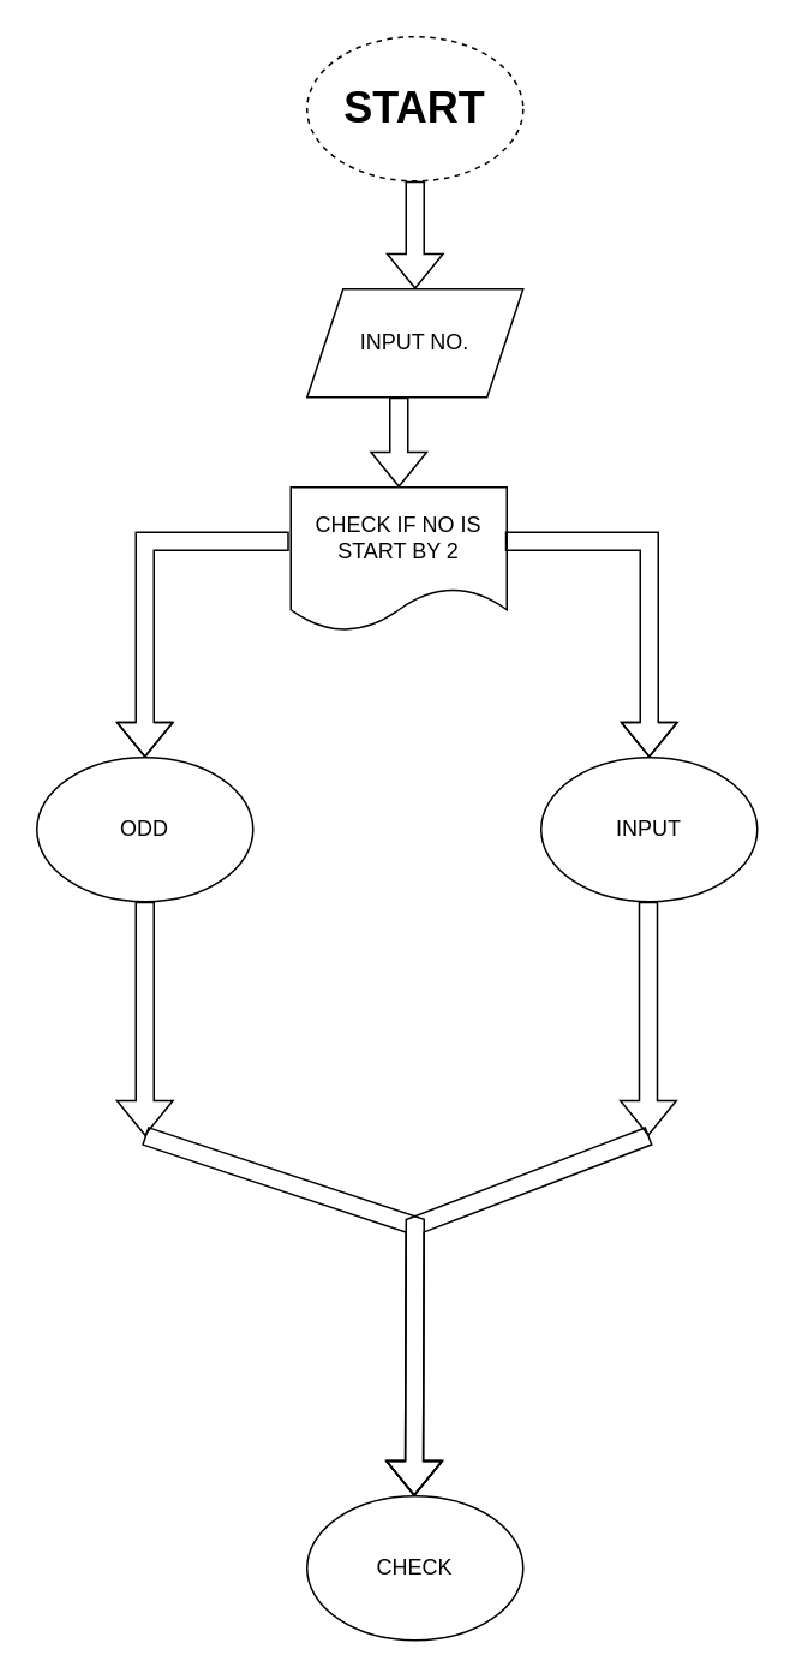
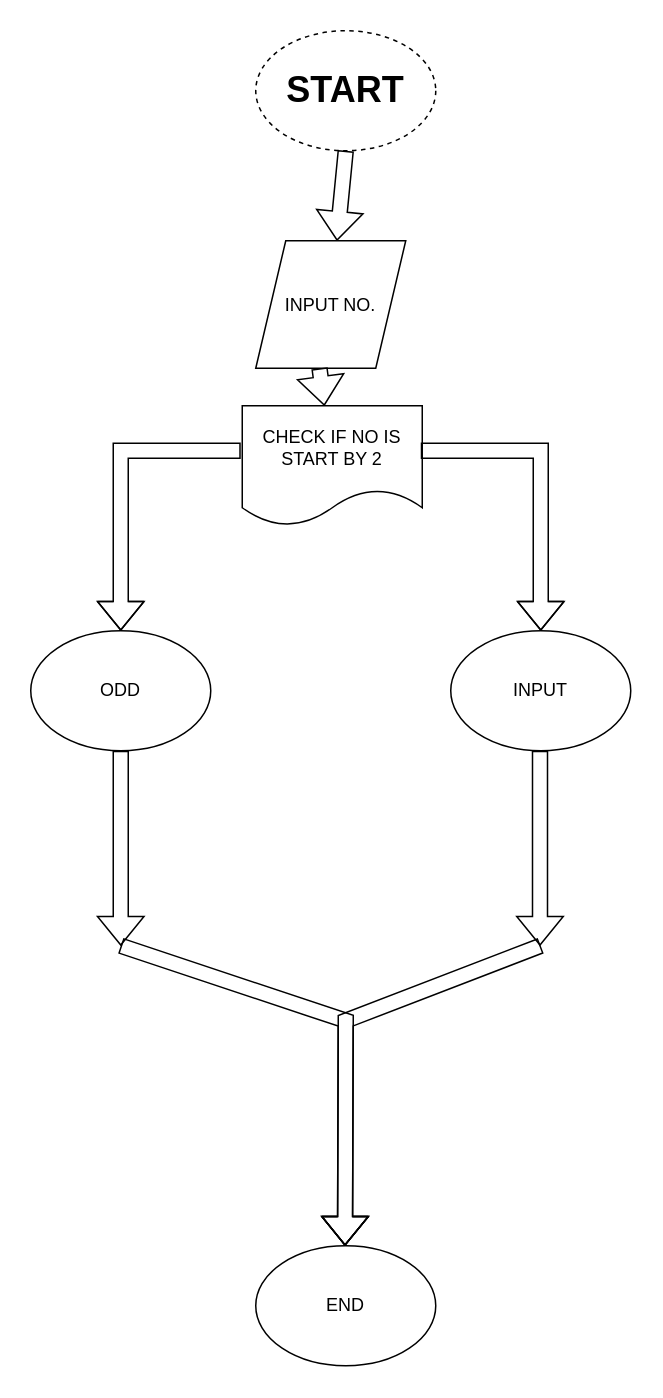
  <mxCell id="0" />
  <mxCell id="1" parent="0" />
  <mxCell id="2" value="&lt;h1&gt;&lt;b&gt;START&lt;/b&gt;&lt;/h1&gt;" style="ellipse;whiteSpace=wrap;html=1;dashed=1;" vertex="1" parent="1"><mxGeometry x="170" y="20" width="120" height="80" as="geometry" /></mxCell>
  <mxCell id="3" value="" style="shape=flexArrow;endArrow=classic;html=1;rounded=0;exitX=0.5;exitY=1;exitDx=0;exitDy=0;" edge="1" parent="1" source="2" target="4"><mxGeometry width="50" height="50" relative="1" as="geometry"><mxPoint x="205" y="170" as="sourcePoint" /><mxPoint x="230" y="190" as="targetPoint" /><Array as="points" /></mxGeometry></mxCell>
- <mxCell id="4" value="INPUT NO." style="shape=parallelogram;perimeter=parallelogramPerimeter;whiteSpace=wrap;html=1;fixedSize=1;" vertex="1" parent="1"><mxGeometry x="170" y="160" width="120" height="60" as="geometry" /></mxCell>
+ <mxCell id="4" value="INPUT NO." style="shape=parallelogram;perimeter=parallelogramPerimeter;whiteSpace=wrap;html=1;fixedSize=1;" vertex="1" parent="1"><mxGeometry x="170" y="160" width="100" height="85" as="geometry" /></mxCell>
  <mxCell id="5" value="" style="shape=flexArrow;endArrow=classic;html=1;rounded=0;exitX=0.425;exitY=1;exitDx=0;exitDy=0;exitPerimeter=0;" edge="1" parent="1" source="4" target="6"><mxGeometry width="50" height="50" relative="1" as="geometry"><mxPoint x="240" y="240" as="sourcePoint" /><mxPoint x="221" y="310" as="targetPoint" /></mxGeometry></mxCell>
  <mxCell id="6" value="CHECK IF NO IS START BY 2" style="shape=document;whiteSpace=wrap;html=1;boundedLbl=1;" vertex="1" parent="1"><mxGeometry x="161" y="270" width="120" height="80" as="geometry" /></mxCell>
  <mxCell id="7" value="" style="shape=flexArrow;endArrow=classic;html=1;rounded=0;" edge="1" parent="1"><mxGeometry width="50" height="50" relative="1" as="geometry"><mxPoint x="280" y="300" as="sourcePoint" /><mxPoint x="360" y="420" as="targetPoint" /><Array as="points"><mxPoint x="360" y="300" /></Array></mxGeometry></mxCell>
  <mxCell id="8" value="" style="shape=flexArrow;endArrow=classic;html=1;rounded=0;" edge="1" parent="1"><mxGeometry width="50" height="50" relative="1" as="geometry"><mxPoint x="160" y="300" as="sourcePoint" /><mxPoint x="80" y="420" as="targetPoint" /><Array as="points"><mxPoint x="80" y="300" /></Array></mxGeometry></mxCell>
  <mxCell id="9" value="ODD&lt;span style=&quot;color: rgba(0, 0, 0, 0); font-family: monospace; font-size: 0px; text-align: start; text-wrap-mode: nowrap;&quot;&gt;%3CmxGraphModel%3E%3Croot%3E%3CmxCell%20id%3D%220%22%2F%3E%3CmxCell%20id%3D%221%22%20parent%3D%220%22%2F%3E%3CmxCell%20id%3D%222%22%20value%3D%22%22%20style%3D%22shape%3DflexArrow%3BendArrow%3Dclassic%3Bhtml%3D1%3Brounded%3D0%3B%22%20edge%3D%221%22%20parent%3D%221%22%3E%3CmxGeometry%20width%3D%2250%22%20height%3D%2250%22%20relative%3D%221%22%20as%3D%22geometry%22%3E%3CmxPoint%20x%3D%22430%22%20y%3D%22320%22%20as%3D%22sourcePoint%22%2F%3E%3CmxPoint%20x%3D%22510%22%20y%3D%22440%22%20as%3D%22targetPoint%22%2F%3E%3CArray%20as%3D%22points%22%3E%3CmxPoint%20x%3D%22510%22%20y%3D%22320%22%2F%3E%3C%2FArray%3E%3C%2FmxGeometry%3E%3C%2FmxCell%3E%3C%2Froot%3E%3C%2FmxGraphModel%3E&lt;/span&gt;" style="ellipse;whiteSpace=wrap;html=1;" vertex="1" parent="1"><mxGeometry x="20" y="420" width="120" height="80" as="geometry" /></mxCell>
  <mxCell id="10" value="INPUT" style="ellipse;whiteSpace=wrap;html=1;" vertex="1" parent="1"><mxGeometry x="300" y="420" width="120" height="80" as="geometry" /></mxCell>
  <mxCell id="11" value="" style="shape=flexArrow;endArrow=classic;html=1;rounded=0;" edge="1" parent="1"><mxGeometry width="50" height="50" relative="1" as="geometry"><mxPoint x="80" y="500" as="sourcePoint" /><mxPoint x="80" y="630" as="targetPoint" /></mxGeometry></mxCell>
  <mxCell id="12" value="" style="shape=flexArrow;endArrow=classic;html=1;rounded=0;" edge="1" parent="1"><mxGeometry width="50" height="50" relative="1" as="geometry"><mxPoint x="359.5" y="500" as="sourcePoint" /><mxPoint x="359.5" y="630" as="targetPoint" /></mxGeometry></mxCell>
  <mxCell id="13" value="" style="shape=flexArrow;endArrow=classic;html=1;rounded=0;" edge="1" parent="1"><mxGeometry width="50" height="50" relative="1" as="geometry"><mxPoint x="80" y="630" as="sourcePoint" /><mxPoint x="229.5" y="830" as="targetPoint" /><Array as="points"><mxPoint x="230" y="680" /></Array></mxGeometry></mxCell>
  <mxCell id="14" value="" style="shape=flexArrow;endArrow=classic;html=1;rounded=0;" edge="1" parent="1"><mxGeometry width="50" height="50" relative="1" as="geometry"><mxPoint x="360" y="630" as="sourcePoint" /><mxPoint x="229.5" y="830" as="targetPoint" /><Array as="points"><mxPoint x="230" y="680" /></Array></mxGeometry></mxCell>
- <mxCell id="15" value="CHECK" style="ellipse;whiteSpace=wrap;html=1;" vertex="1" parent="1"><mxGeometry x="170" y="830" width="120" height="80" as="geometry" /></mxCell>
+ <mxCell id="15" value="END" style="ellipse;whiteSpace=wrap;html=1;" vertex="1" parent="1"><mxGeometry x="170" y="830" width="120" height="80" as="geometry" /></mxCell>
